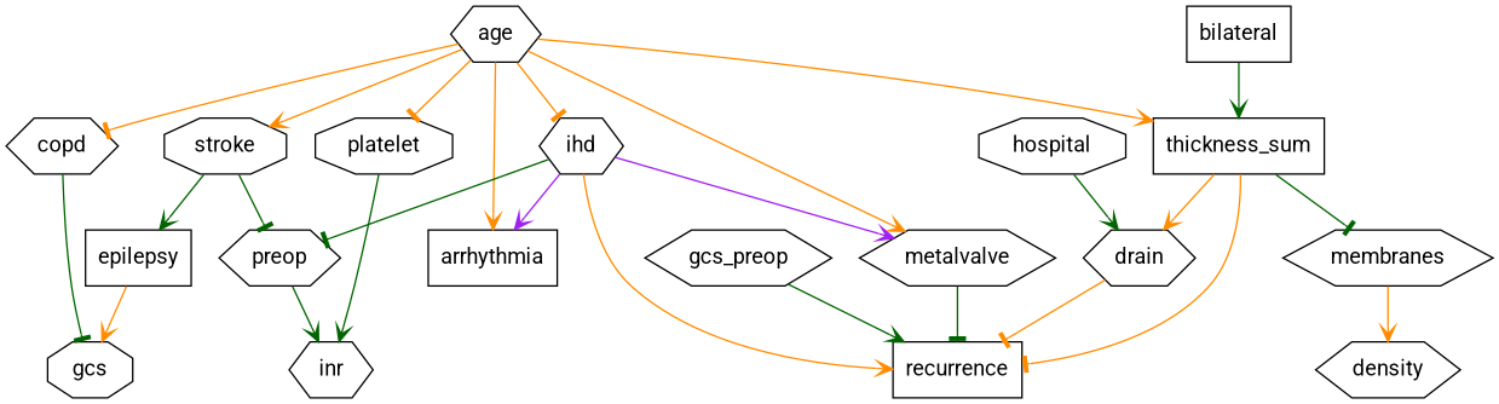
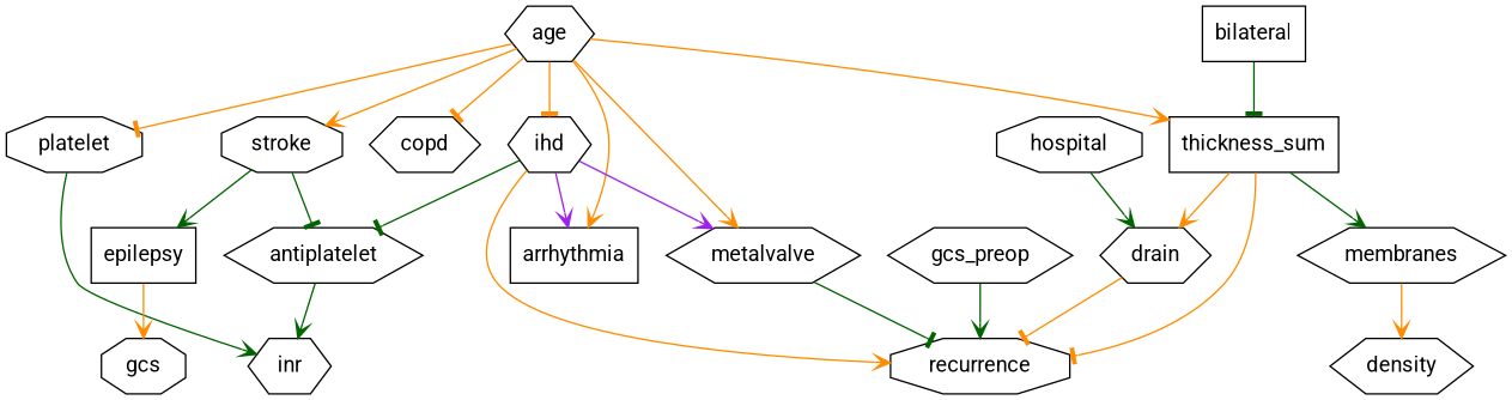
  digraph {
    fontname=Roboto
    node [fontname=Roboto shape=hexagon]
    edge [arrowhead=vee color=darkorange fontname=Roboto]
    arrhythmia [shape=box]
    age
    copd
    ihd
    metalvalve
    platelet [shape=octagon]
    stroke [shape=octagon]
    thickness_sum [shape=box]
    n9 [label=gcs shape=octagon]
-   antiplatelet [label=preop]
-   recurrence [shape=box]
+   antiplatelet
+   recurrence [shape=octagon]
    inr
    epilepsy [shape=box]
    drain
    membranes
    density
    bilateral [shape=box]
    gcs_preop
    hospital [shape=octagon]
    age -> arrhythmia
    age -> copd [arrowhead=tee]
    age -> ihd [arrowhead=tee]
    age -> metalvalve
    age -> platelet [arrowhead=tee]
    age -> stroke
    age -> thickness_sum
-   copd -> n9 [arrowhead=tee color=darkgreen]
    ihd -> arrhythmia [color=purple]
    ihd -> metalvalve [color=purple]
    ihd -> antiplatelet [arrowhead=tee color=darkgreen]
    ihd -> recurrence
    metalvalve -> recurrence [arrowhead=tee color=darkgreen]
    platelet -> inr [color=darkgreen]
    stroke -> antiplatelet [arrowhead=tee color=darkgreen]
    stroke -> epilepsy [color=darkgreen]
    thickness_sum -> recurrence [arrowhead=tee]
    thickness_sum -> drain
-   thickness_sum -> membranes [arrowhead=tee color=darkgreen]
+   thickness_sum -> membranes [color=darkgreen]
    antiplatelet -> inr [color=darkgreen]
    epilepsy -> n9
    drain -> recurrence [arrowhead=tee]
    membranes -> density
-   bilateral -> thickness_sum [color=darkgreen]
+   bilateral -> thickness_sum [arrowhead=tee color=darkgreen]
    gcs_preop -> recurrence [color=darkgreen]
    hospital -> drain [color=darkgreen]
  }
